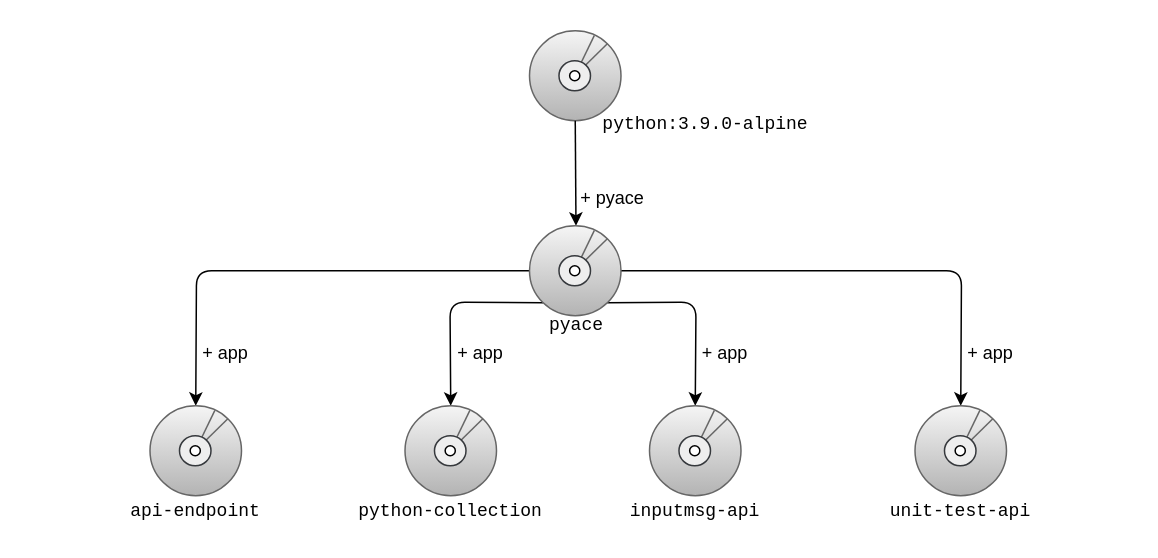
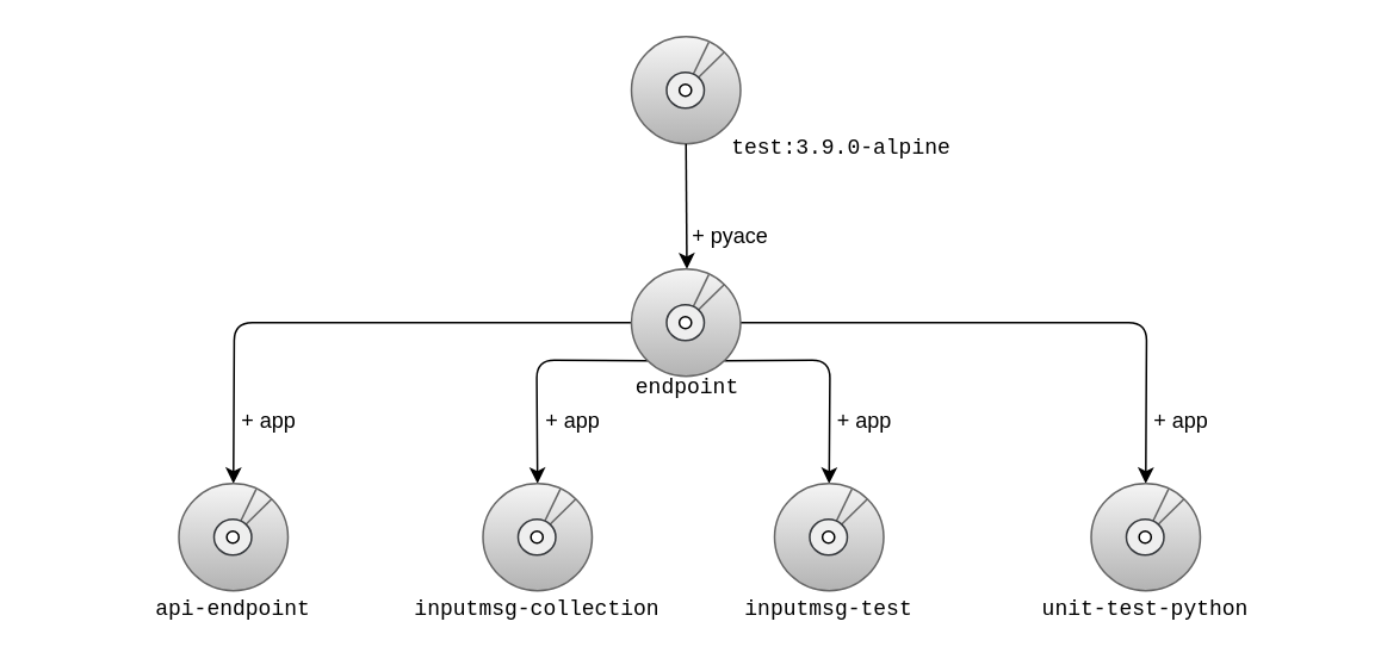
  <mxCell id="0" />
  <mxCell id="1" parent="0" />
  <mxCell id="2" value="" style="group" vertex="1" connectable="0" parent="1"><mxGeometry x="352.5" y="20" width="61" height="60" as="geometry" /></mxCell>
  <mxCell id="3" value="" style="ellipse;whiteSpace=wrap;html=1;fillColor=#f5f5f5;strokeColor=#666666;gradientColor=#b3b3b3;" vertex="1" parent="2"><mxGeometry width="61.0" height="60" as="geometry" /></mxCell>
  <mxCell id="4" value="" style="endArrow=none;html=1;entryX=0.709;entryY=0.052;entryDx=0;entryDy=0;entryPerimeter=0;gradientColor=#b3b3b3;fillColor=#f5f5f5;strokeColor=#666666;" edge="1" parent="2" source="7" target="3"><mxGeometry width="50" height="50" relative="1" as="geometry"><mxPoint x="3.05" y="43.333" as="sourcePoint" /><mxPoint x="36.939" y="10.0" as="targetPoint" /></mxGeometry></mxCell>
  <mxCell id="5" value="" style="endArrow=none;html=1;entryX=1;entryY=0;entryDx=0;entryDy=0;gradientColor=#b3b3b3;fillColor=#f5f5f5;strokeColor=#666666;" edge="1" parent="2" source="7" target="3"><mxGeometry width="50" height="50" relative="1" as="geometry"><mxPoint x="23.383" y="30" as="sourcePoint" /><mxPoint x="57.272" y="-3.333" as="targetPoint" /></mxGeometry></mxCell>
  <mxCell id="6" value="" style="ellipse;whiteSpace=wrap;html=1;fillColor=#eeeeee;strokeColor=#36393d;" vertex="1" parent="2"><mxGeometry x="19.656" y="20.0" width="21.011" height="20.0" as="geometry" /></mxCell>
  <mxCell id="7" value="" style="ellipse;whiteSpace=wrap;html=1;" vertex="1" parent="2"><mxGeometry x="26.772" y="26.667" width="6.778" height="6.667" as="geometry" /></mxCell>
  <mxCell id="8" value="" style="endArrow=classic;html=1;exitX=0.5;exitY=1;exitDx=0;exitDy=0;" edge="1" parent="1" source="3"><mxGeometry width="50" height="50" relative="1" as="geometry"><mxPoint x="359.5" y="290" as="sourcePoint" /><mxPoint x="383.5" y="150" as="targetPoint" /></mxGeometry></mxCell>
  <mxCell id="9" value="" style="endArrow=classic;html=1;exitX=0;exitY=0.5;exitDx=0;exitDy=0;entryX=0.5;entryY=0;entryDx=0;entryDy=0;" edge="1" parent="1" source="22" target="28"><mxGeometry width="50" height="50" relative="1" as="geometry"><mxPoint x="338.5" y="292" as="sourcePoint" /><mxPoint x="59.5" y="267" as="targetPoint" /><Array as="points"><mxPoint x="130.5" y="180" /></Array></mxGeometry></mxCell>
  <mxCell id="10" value="" style="endArrow=classic;html=1;exitX=1;exitY=0.5;exitDx=0;exitDy=0;entryX=0.5;entryY=0;entryDx=0;entryDy=0;" edge="1" parent="1" source="22" target="46"><mxGeometry width="50" height="50" relative="1" as="geometry"><mxPoint x="428.5" y="292" as="sourcePoint" /><mxPoint x="409.5" y="440" as="targetPoint" /><Array as="points"><mxPoint x="640.5" y="180" /></Array></mxGeometry></mxCell>
  <mxCell id="11" value="" style="endArrow=classic;html=1;exitX=0;exitY=1;exitDx=0;exitDy=0;entryX=0.5;entryY=0;entryDx=0;entryDy=0;" edge="1" parent="1" source="22" target="34"><mxGeometry width="50" height="50" relative="1" as="geometry"><mxPoint x="351.68" y="323.82" as="sourcePoint" /><mxPoint x="409.5" y="240" as="targetPoint" /><Array as="points"><mxPoint x="299.5" y="201" /></Array></mxGeometry></mxCell>
  <mxCell id="12" value="" style="endArrow=classic;html=1;exitX=1;exitY=1;exitDx=0;exitDy=0;entryX=0.5;entryY=0;entryDx=0;entryDy=0;" edge="1" parent="1" source="22" target="40"><mxGeometry width="50" height="50" relative="1" as="geometry"><mxPoint x="415.32" y="323.82" as="sourcePoint" /><mxPoint x="488.5" y="460" as="targetPoint" /><Array as="points"><mxPoint x="463.5" y="201" /></Array></mxGeometry></mxCell>
  <mxCell id="13" value="&lt;font style=&quot;font-size: 12px;&quot;&gt;+ pyace&lt;/font&gt;" style="text;html=1;strokeColor=none;fillColor=none;align=center;verticalAlign=middle;whiteSpace=wrap;rounded=0;fontSize=12;" vertex="1" parent="1"><mxGeometry x="372.5" y="122" width="70" height="20" as="geometry" /></mxCell>
  <mxCell id="14" value="&lt;font style=&quot;font-size: 12px;&quot;&gt;+ app&lt;/font&gt;" style="text;html=1;strokeColor=none;fillColor=none;align=center;verticalAlign=middle;whiteSpace=wrap;rounded=0;fontSize=12;" vertex="1" parent="1"><mxGeometry x="109.5" y="220" width="80" height="30" as="geometry" /></mxCell>
- <mxCell id="15" value="&lt;font face=&quot;Courier New&quot; style=&quot;font-size: 12px&quot;&gt;python:3.9.0-alpine&lt;/font&gt;" style="text;html=1;strokeColor=none;fillColor=none;align=center;verticalAlign=middle;whiteSpace=wrap;rounded=0;fontSize=16;" vertex="1" parent="1"><mxGeometry x="359.5" y="70" width="220" height="20" as="geometry" /></mxCell>
- <mxCell id="16" value="&lt;font face=&quot;Courier New&quot; style=&quot;font-size: 12px;&quot;&gt;pyace&lt;/font&gt;" style="text;html=1;strokeColor=none;fillColor=none;align=center;verticalAlign=middle;whiteSpace=wrap;rounded=0;fontSize=12;" vertex="1" parent="1"><mxGeometry x="273.5" y="206" width="220" height="20" as="geometry" /></mxCell>
+ <mxCell id="15" value="&lt;font face=&quot;Courier New&quot; style=&quot;font-size: 12px&quot;&gt;test:3.9.0-alpine&lt;/font&gt;" style="text;html=1;strokeColor=none;fillColor=none;align=center;verticalAlign=middle;whiteSpace=wrap;rounded=0;fontSize=16;" vertex="1" parent="1"><mxGeometry x="359.5" y="70" width="220" height="20" as="geometry" /></mxCell>
+ <mxCell id="16" value="&lt;font face=&quot;Courier New&quot; style=&quot;font-size: 12px;&quot;&gt;endpoint&lt;/font&gt;" style="text;html=1;strokeColor=none;fillColor=none;align=center;verticalAlign=middle;whiteSpace=wrap;rounded=0;fontSize=12;" vertex="1" parent="1"><mxGeometry x="273.5" y="206" width="220" height="20" as="geometry" /></mxCell>
  <mxCell id="17" value="&lt;font face=&quot;Courier New&quot; style=&quot;font-size: 12px;&quot;&gt;api-endpoint&lt;/font&gt;" style="text;html=1;strokeColor=none;fillColor=none;align=center;verticalAlign=middle;whiteSpace=wrap;rounded=0;fontSize=12;" vertex="1" parent="1"><mxGeometry x="20" y="330" width="220" height="20" as="geometry" /></mxCell>
- <mxCell id="18" value="&lt;font face=&quot;Courier New&quot; style=&quot;font-size: 12px;&quot;&gt;python-collection&lt;/font&gt;" style="text;html=1;strokeColor=none;fillColor=none;align=center;verticalAlign=middle;whiteSpace=wrap;rounded=0;fontSize=12;" vertex="1" parent="1"><mxGeometry x="190" y="330" width="220" height="20" as="geometry" /></mxCell>
- <mxCell id="19" value="&lt;font face=&quot;Courier New&quot; style=&quot;font-size: 12px;&quot;&gt;inputmsg-api&lt;/font&gt;" style="text;html=1;strokeColor=none;fillColor=none;align=center;verticalAlign=middle;whiteSpace=wrap;rounded=0;fontSize=12;" vertex="1" parent="1"><mxGeometry x="353" y="330" width="220" height="20" as="geometry" /></mxCell>
- <mxCell id="20" value="&lt;font face=&quot;Courier New&quot; style=&quot;font-size: 12px;&quot;&gt;unit-test-api&lt;/font&gt;" style="text;html=1;strokeColor=none;fillColor=none;align=center;verticalAlign=middle;whiteSpace=wrap;rounded=0;fontSize=12;" vertex="1" parent="1"><mxGeometry x="530" y="330" width="220" height="20" as="geometry" /></mxCell>
+ <mxCell id="18" value="&lt;font face=&quot;Courier New&quot; style=&quot;font-size: 12px;&quot;&gt;inputmsg-collection&lt;/font&gt;" style="text;html=1;strokeColor=none;fillColor=none;align=center;verticalAlign=middle;whiteSpace=wrap;rounded=0;fontSize=12;" vertex="1" parent="1"><mxGeometry x="190" y="330" width="220" height="20" as="geometry" /></mxCell>
+ <mxCell id="19" value="&lt;font face=&quot;Courier New&quot; style=&quot;font-size: 12px;&quot;&gt;inputmsg-test&lt;/font&gt;" style="text;html=1;strokeColor=none;fillColor=none;align=center;verticalAlign=middle;whiteSpace=wrap;rounded=0;fontSize=12;" vertex="1" parent="1"><mxGeometry x="353" y="330" width="220" height="20" as="geometry" /></mxCell>
+ <mxCell id="20" value="&lt;font face=&quot;Courier New&quot; style=&quot;font-size: 12px;&quot;&gt;unit-test-python&lt;/font&gt;" style="text;html=1;strokeColor=none;fillColor=none;align=center;verticalAlign=middle;whiteSpace=wrap;rounded=0;fontSize=12;" vertex="1" parent="1"><mxGeometry x="530" y="330" width="220" height="20" as="geometry" /></mxCell>
  <mxCell id="21" value="" style="group" vertex="1" connectable="0" parent="1"><mxGeometry x="352.5" y="150" width="61" height="60" as="geometry" /></mxCell>
  <mxCell id="22" value="" style="ellipse;whiteSpace=wrap;html=1;fillColor=#f5f5f5;strokeColor=#666666;gradientColor=#b3b3b3;" vertex="1" parent="21"><mxGeometry width="61.0" height="60" as="geometry" /></mxCell>
  <mxCell id="23" value="" style="endArrow=none;html=1;entryX=0.709;entryY=0.052;entryDx=0;entryDy=0;entryPerimeter=0;gradientColor=#b3b3b3;fillColor=#f5f5f5;strokeColor=#666666;" edge="1" parent="21" source="26" target="22"><mxGeometry width="50" height="50" relative="1" as="geometry"><mxPoint x="3.05" y="43.333" as="sourcePoint" /><mxPoint x="36.939" y="10.0" as="targetPoint" /></mxGeometry></mxCell>
  <mxCell id="24" value="" style="endArrow=none;html=1;entryX=1;entryY=0;entryDx=0;entryDy=0;gradientColor=#b3b3b3;fillColor=#f5f5f5;strokeColor=#666666;" edge="1" parent="21" source="26" target="22"><mxGeometry width="50" height="50" relative="1" as="geometry"><mxPoint x="23.383" y="30" as="sourcePoint" /><mxPoint x="57.272" y="-3.333" as="targetPoint" /></mxGeometry></mxCell>
  <mxCell id="25" value="" style="ellipse;whiteSpace=wrap;html=1;fillColor=#eeeeee;strokeColor=#36393d;" vertex="1" parent="21"><mxGeometry x="19.656" y="20.0" width="21.011" height="20.0" as="geometry" /></mxCell>
  <mxCell id="26" value="" style="ellipse;whiteSpace=wrap;html=1;" vertex="1" parent="21"><mxGeometry x="26.772" y="26.667" width="6.778" height="6.667" as="geometry" /></mxCell>
  <mxCell id="27" value="" style="group" vertex="1" connectable="0" parent="1"><mxGeometry x="99.5" y="270" width="61" height="60" as="geometry" /></mxCell>
  <mxCell id="28" value="" style="ellipse;whiteSpace=wrap;html=1;fillColor=#f5f5f5;strokeColor=#666666;gradientColor=#b3b3b3;" vertex="1" parent="27"><mxGeometry width="61.0" height="60" as="geometry" /></mxCell>
  <mxCell id="29" value="" style="endArrow=none;html=1;entryX=0.709;entryY=0.052;entryDx=0;entryDy=0;entryPerimeter=0;gradientColor=#b3b3b3;fillColor=#f5f5f5;strokeColor=#666666;" edge="1" parent="27" source="32" target="28"><mxGeometry width="50" height="50" relative="1" as="geometry"><mxPoint x="3.05" y="43.333" as="sourcePoint" /><mxPoint x="36.939" y="10.0" as="targetPoint" /></mxGeometry></mxCell>
  <mxCell id="30" value="" style="endArrow=none;html=1;entryX=1;entryY=0;entryDx=0;entryDy=0;gradientColor=#b3b3b3;fillColor=#f5f5f5;strokeColor=#666666;" edge="1" parent="27" source="32" target="28"><mxGeometry width="50" height="50" relative="1" as="geometry"><mxPoint x="23.383" y="30" as="sourcePoint" /><mxPoint x="57.272" y="-3.333" as="targetPoint" /></mxGeometry></mxCell>
  <mxCell id="31" value="" style="ellipse;whiteSpace=wrap;html=1;fillColor=#eeeeee;strokeColor=#36393d;" vertex="1" parent="27"><mxGeometry x="19.656" y="20.0" width="21.011" height="20.0" as="geometry" /></mxCell>
  <mxCell id="32" value="" style="ellipse;whiteSpace=wrap;html=1;" vertex="1" parent="27"><mxGeometry x="26.772" y="26.667" width="6.778" height="6.667" as="geometry" /></mxCell>
  <mxCell id="33" value="" style="group" vertex="1" connectable="0" parent="1"><mxGeometry x="269.5" y="270" width="61" height="60" as="geometry" /></mxCell>
  <mxCell id="34" value="" style="ellipse;whiteSpace=wrap;html=1;fillColor=#f5f5f5;strokeColor=#666666;gradientColor=#b3b3b3;" vertex="1" parent="33"><mxGeometry width="61.0" height="60" as="geometry" /></mxCell>
  <mxCell id="35" value="" style="endArrow=none;html=1;entryX=0.709;entryY=0.052;entryDx=0;entryDy=0;entryPerimeter=0;gradientColor=#b3b3b3;fillColor=#f5f5f5;strokeColor=#666666;" edge="1" parent="33" source="38" target="34"><mxGeometry width="50" height="50" relative="1" as="geometry"><mxPoint x="3.05" y="43.333" as="sourcePoint" /><mxPoint x="36.939" y="10.0" as="targetPoint" /></mxGeometry></mxCell>
  <mxCell id="36" value="" style="endArrow=none;html=1;entryX=1;entryY=0;entryDx=0;entryDy=0;gradientColor=#b3b3b3;fillColor=#f5f5f5;strokeColor=#666666;" edge="1" parent="33" source="38" target="34"><mxGeometry width="50" height="50" relative="1" as="geometry"><mxPoint x="23.383" y="30" as="sourcePoint" /><mxPoint x="57.272" y="-3.333" as="targetPoint" /></mxGeometry></mxCell>
  <mxCell id="37" value="" style="ellipse;whiteSpace=wrap;html=1;fillColor=#eeeeee;strokeColor=#36393d;" vertex="1" parent="33"><mxGeometry x="19.656" y="20.0" width="21.011" height="20.0" as="geometry" /></mxCell>
  <mxCell id="38" value="" style="ellipse;whiteSpace=wrap;html=1;" vertex="1" parent="33"><mxGeometry x="26.772" y="26.667" width="6.778" height="6.667" as="geometry" /></mxCell>
  <mxCell id="39" value="" style="group" vertex="1" connectable="0" parent="1"><mxGeometry x="432.5" y="270" width="61" height="60" as="geometry" /></mxCell>
  <mxCell id="40" value="" style="ellipse;whiteSpace=wrap;html=1;fillColor=#f5f5f5;strokeColor=#666666;gradientColor=#b3b3b3;" vertex="1" parent="39"><mxGeometry width="61.0" height="60" as="geometry" /></mxCell>
  <mxCell id="41" value="" style="endArrow=none;html=1;entryX=0.709;entryY=0.052;entryDx=0;entryDy=0;entryPerimeter=0;gradientColor=#b3b3b3;fillColor=#f5f5f5;strokeColor=#666666;" edge="1" parent="39" source="44" target="40"><mxGeometry width="50" height="50" relative="1" as="geometry"><mxPoint x="3.05" y="43.333" as="sourcePoint" /><mxPoint x="36.939" y="10.0" as="targetPoint" /></mxGeometry></mxCell>
  <mxCell id="42" value="" style="endArrow=none;html=1;entryX=1;entryY=0;entryDx=0;entryDy=0;gradientColor=#b3b3b3;fillColor=#f5f5f5;strokeColor=#666666;" edge="1" parent="39" source="44" target="40"><mxGeometry width="50" height="50" relative="1" as="geometry"><mxPoint x="23.383" y="30" as="sourcePoint" /><mxPoint x="57.272" y="-3.333" as="targetPoint" /></mxGeometry></mxCell>
  <mxCell id="43" value="" style="ellipse;whiteSpace=wrap;html=1;fillColor=#eeeeee;strokeColor=#36393d;" vertex="1" parent="39"><mxGeometry x="19.656" y="20.0" width="21.011" height="20.0" as="geometry" /></mxCell>
  <mxCell id="44" value="" style="ellipse;whiteSpace=wrap;html=1;" vertex="1" parent="39"><mxGeometry x="26.772" y="26.667" width="6.778" height="6.667" as="geometry" /></mxCell>
  <mxCell id="45" value="" style="group" vertex="1" connectable="0" parent="1"><mxGeometry x="609.5" y="270" width="61" height="60" as="geometry" /></mxCell>
  <mxCell id="46" value="" style="ellipse;whiteSpace=wrap;html=1;fillColor=#f5f5f5;strokeColor=#666666;gradientColor=#b3b3b3;" vertex="1" parent="45"><mxGeometry width="61.0" height="60" as="geometry" /></mxCell>
  <mxCell id="47" value="" style="endArrow=none;html=1;entryX=0.709;entryY=0.052;entryDx=0;entryDy=0;entryPerimeter=0;gradientColor=#b3b3b3;fillColor=#f5f5f5;strokeColor=#666666;" edge="1" parent="45" source="50" target="46"><mxGeometry width="50" height="50" relative="1" as="geometry"><mxPoint x="3.05" y="43.333" as="sourcePoint" /><mxPoint x="36.939" y="10.0" as="targetPoint" /></mxGeometry></mxCell>
  <mxCell id="48" value="" style="endArrow=none;html=1;entryX=1;entryY=0;entryDx=0;entryDy=0;gradientColor=#b3b3b3;fillColor=#f5f5f5;strokeColor=#666666;" edge="1" parent="45" source="50" target="46"><mxGeometry width="50" height="50" relative="1" as="geometry"><mxPoint x="23.383" y="30" as="sourcePoint" /><mxPoint x="57.272" y="-3.333" as="targetPoint" /></mxGeometry></mxCell>
  <mxCell id="49" value="" style="ellipse;whiteSpace=wrap;html=1;fillColor=#eeeeee;strokeColor=#36393d;" vertex="1" parent="45"><mxGeometry x="19.656" y="20.0" width="21.011" height="20.0" as="geometry" /></mxCell>
  <mxCell id="50" value="" style="ellipse;whiteSpace=wrap;html=1;" vertex="1" parent="45"><mxGeometry x="26.772" y="26.667" width="6.778" height="6.667" as="geometry" /></mxCell>
  <mxCell id="51" value="&lt;font style=&quot;font-size: 12px;&quot;&gt;+ app&lt;/font&gt;" style="text;html=1;strokeColor=none;fillColor=none;align=center;verticalAlign=middle;whiteSpace=wrap;rounded=0;fontSize=12;" vertex="1" parent="1"><mxGeometry x="279.5" y="220" width="80" height="30" as="geometry" /></mxCell>
  <mxCell id="52" value="&lt;font style=&quot;font-size: 12px;&quot;&gt;+ app&lt;/font&gt;" style="text;html=1;strokeColor=none;fillColor=none;align=center;verticalAlign=middle;whiteSpace=wrap;rounded=0;fontSize=12;" vertex="1" parent="1"><mxGeometry x="442.5" y="220" width="80" height="30" as="geometry" /></mxCell>
  <mxCell id="53" value="&lt;font style=&quot;font-size: 12px;&quot;&gt;+ app&lt;/font&gt;" style="text;html=1;strokeColor=none;fillColor=none;align=center;verticalAlign=middle;whiteSpace=wrap;rounded=0;fontSize=12;" vertex="1" parent="1"><mxGeometry x="619.5" y="220" width="80" height="30" as="geometry" /></mxCell>
